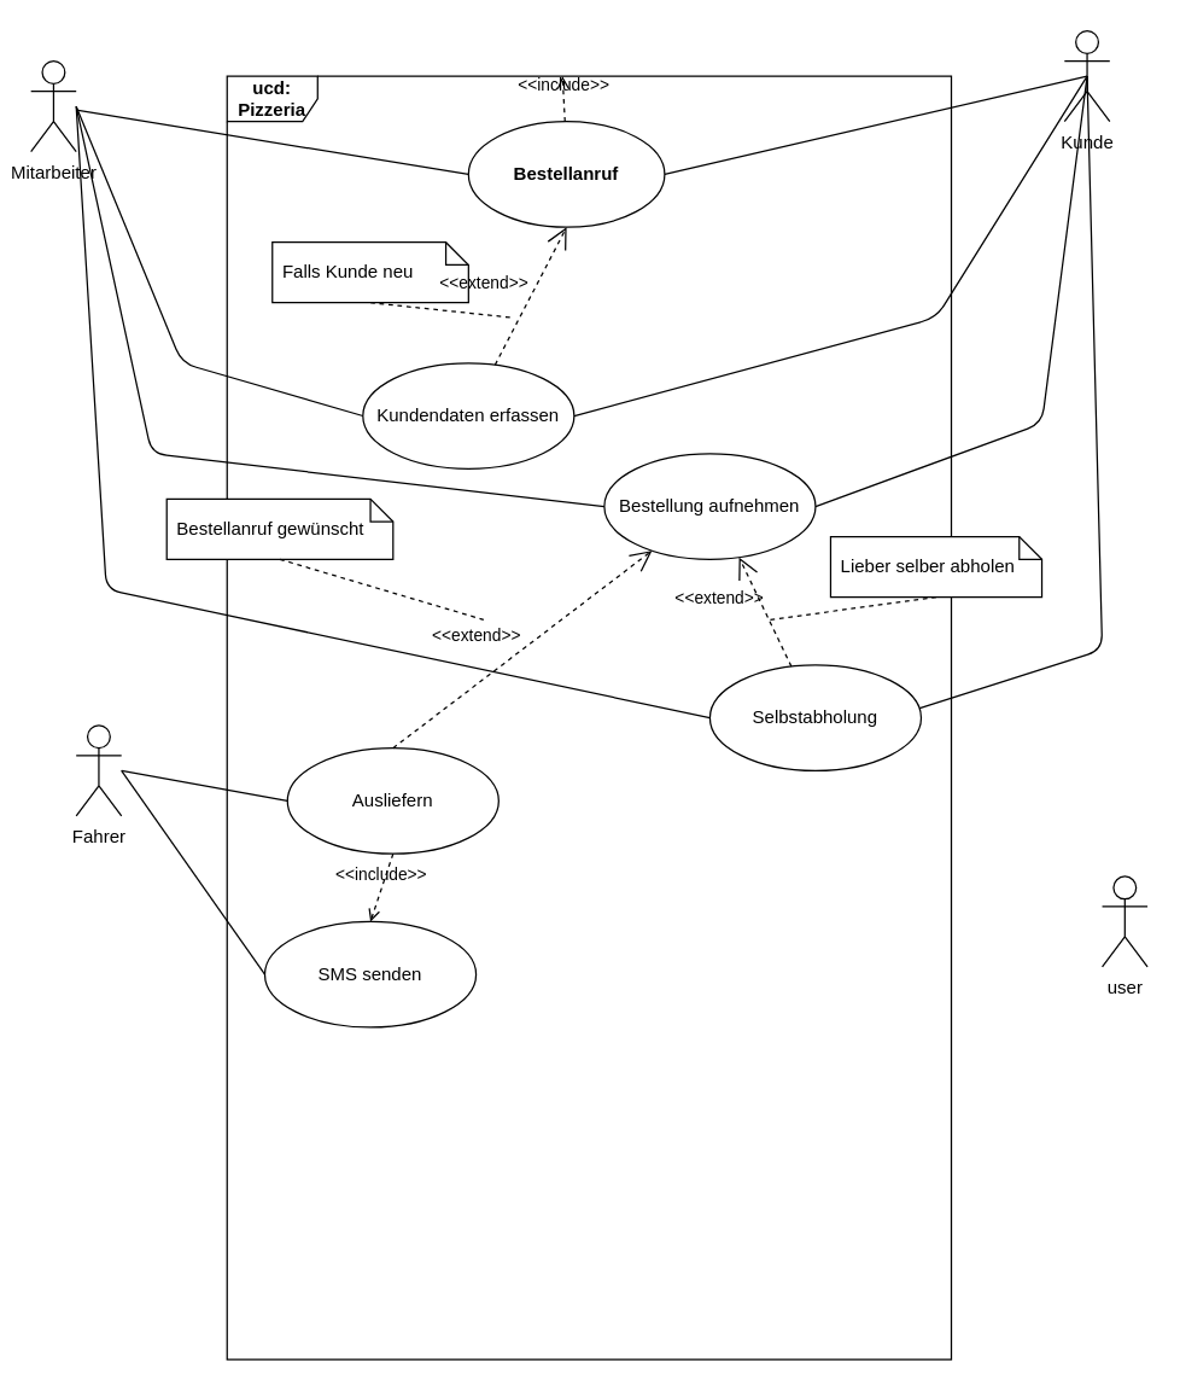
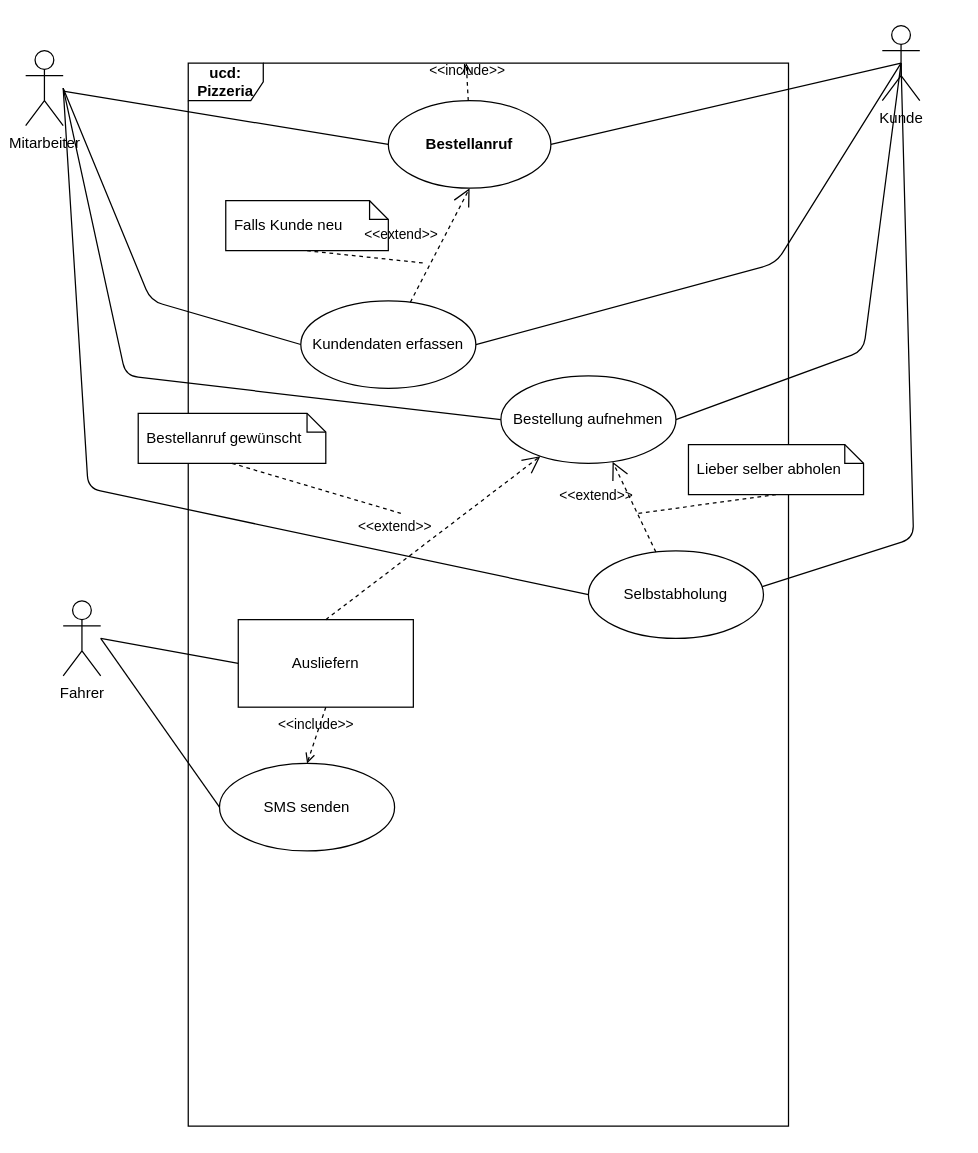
  <mxCell id="0" />
  <mxCell id="1" parent="0" />
  <mxCell id="2" value="&lt;b&gt;ucd: Pizzeria&lt;/b&gt;" style="shape=umlFrame;whiteSpace=wrap;html=1;" parent="1" vertex="1"><mxGeometry x="150" y="50" width="480" height="850" as="geometry" /></mxCell>
  <mxCell id="3" style="edgeStyle=none;html=1;" parent="1" source="4" edge="1"><mxGeometry relative="1" as="geometry"><mxPoint x="50" y="70" as="targetPoint" /></mxGeometry></mxCell>
  <mxCell id="4" value="Mitarbeiter" style="shape=umlActor;html=1;verticalLabelPosition=bottom;verticalAlign=top;align=center;" parent="1" vertex="1"><mxGeometry x="20" y="40" width="30" height="60" as="geometry" /></mxCell>
  <mxCell id="5" value="Kunde" style="shape=umlActor;html=1;verticalLabelPosition=bottom;verticalAlign=top;align=center;" parent="1" vertex="1"><mxGeometry x="705" y="20" width="30" height="60" as="geometry" /></mxCell>
  <mxCell id="6" value="Bestellanruf" style="shape=ellipse;html=1;strokeWidth=1;fontStyle=1;whiteSpace=wrap;align=center;perimeter=ellipsePerimeter;" parent="1" vertex="1"><mxGeometry x="310" y="80" width="130" height="70" as="geometry" /></mxCell>
  <mxCell id="7" value="" style="edgeStyle=none;html=1;endArrow=none;verticalAlign=bottom;exitX=0;exitY=0.5;exitDx=0;exitDy=0;" parent="1" source="6" target="4" edge="1"><mxGeometry width="160" relative="1" as="geometry"><mxPoint x="480" y="150" as="sourcePoint" /><mxPoint x="640" y="150" as="targetPoint" /></mxGeometry></mxCell>
  <mxCell id="8" value="Kundendaten erfassen" style="ellipse;whiteSpace=wrap;html=1;strokeWidth=1;" parent="1" vertex="1"><mxGeometry x="240" y="240" width="140" height="70" as="geometry" /></mxCell>
  <mxCell id="9" value="Falls Kunde neu" style="shape=note;size=15;spacingLeft=5;align=left;whiteSpace=wrap;strokeWidth=1;" parent="1" vertex="1"><mxGeometry x="180" y="160" width="130" height="40" as="geometry" /></mxCell>
  <mxCell id="10" value="&amp;lt;&amp;lt;extend&amp;gt;&amp;gt;" style="align=right;html=1;verticalAlign=bottom;rounded=0;labelBackgroundColor=none;endArrow=open;endSize=12;dashed=1;entryX=0.5;entryY=1;entryDx=0;entryDy=0;" parent="1" source="8" target="6" edge="1"><mxGeometry relative="1" as="geometry"><mxPoint x="378" y="150" as="targetPoint" /><mxPoint x="393" y="270" as="sourcePoint" /></mxGeometry></mxCell>
  <mxCell id="11" value="" style="edgeStyle=none;html=1;endArrow=none;rounded=0;labelBackgroundColor=none;dashed=1;exitX=0.5;exitY=1;" parent="1" source="9" edge="1"><mxGeometry relative="1" as="geometry"><mxPoint x="340" y="210" as="targetPoint" /></mxGeometry></mxCell>
  <mxCell id="12" value="" style="edgeStyle=none;html=1;endArrow=none;verticalAlign=bottom;entryX=0.5;entryY=0.5;entryDx=0;entryDy=0;entryPerimeter=0;exitX=1;exitY=0.5;exitDx=0;exitDy=0;" parent="1" source="6" target="5" edge="1"><mxGeometry width="160" relative="1" as="geometry"><mxPoint x="470" y="50" as="sourcePoint" /><mxPoint x="630" y="50" as="targetPoint" /></mxGeometry></mxCell>
  <mxCell id="13" value="" style="edgeStyle=none;html=1;endArrow=none;verticalAlign=bottom;entryX=0.5;entryY=0.5;entryDx=0;entryDy=0;entryPerimeter=0;exitX=1;exitY=0.5;exitDx=0;exitDy=0;" parent="1" source="8" target="5" edge="1"><mxGeometry width="160" relative="1" as="geometry"><mxPoint x="470" y="130" as="sourcePoint" /><mxPoint x="630" y="130" as="targetPoint" /><Array as="points"><mxPoint x="620" y="210" /></Array></mxGeometry></mxCell>
  <mxCell id="14" value="" style="edgeStyle=none;html=1;endArrow=none;verticalAlign=bottom;entryX=0;entryY=0.5;entryDx=0;entryDy=0;" parent="1" target="8" edge="1"><mxGeometry width="160" relative="1" as="geometry"><mxPoint x="50" y="70" as="sourcePoint" /><mxPoint x="190" y="200" as="targetPoint" /><Array as="points"><mxPoint x="120" y="240" /></Array></mxGeometry></mxCell>
  <mxCell id="15" value="Bestellung aufnehmen" style="ellipse;whiteSpace=wrap;html=1;strokeWidth=1;" parent="1" vertex="1"><mxGeometry x="400" y="300" width="140" height="70" as="geometry" /></mxCell>
  <mxCell id="16" value="&amp;lt;&amp;lt;include&amp;gt;&amp;gt;" style="edgeStyle=none;html=1;endArrow=open;verticalAlign=bottom;dashed=1;labelBackgroundColor=none;" parent="1" source="6" target="2" edge="1"><mxGeometry width="160" relative="1" as="geometry"><mxPoint x="470" y="220" as="sourcePoint" /><mxPoint x="630" y="220" as="targetPoint" /></mxGeometry></mxCell>
- <mxCell id="17" value="Ausliefern" style="ellipse;whiteSpace=wrap;html=1;strokeWidth=1;" parent="1" vertex="1"><mxGeometry x="190" y="495" width="140" height="70" as="geometry" /></mxCell>
+ <mxCell id="17" value="Ausliefern" style="whiteSpace=wrap;html=1;strokeWidth=1;rounded=0;" parent="1" vertex="1"><mxGeometry x="190" y="495" width="140" height="70" as="geometry" /></mxCell>
  <mxCell id="18" value="Selbstabholung" style="ellipse;whiteSpace=wrap;html=1;strokeWidth=1;" parent="1" vertex="1"><mxGeometry x="470" y="440" width="140" height="70" as="geometry" /></mxCell>
  <mxCell id="19" value="Fahrer" style="shape=umlActor;verticalLabelPosition=bottom;verticalAlign=top;html=1;strokeWidth=1;" parent="1" vertex="1"><mxGeometry x="50" y="480" width="30" height="60" as="geometry" /></mxCell>
  <mxCell id="20" value="Bestellanruf gewünscht" style="shape=note;size=15;spacingLeft=5;align=left;whiteSpace=wrap;strokeWidth=1;" parent="1" vertex="1"><mxGeometry x="110" y="330" width="150" height="40" as="geometry" /></mxCell>
  <mxCell id="21" value="&amp;lt;&amp;lt;extend&amp;gt;&amp;gt;" style="align=right;html=1;verticalAlign=bottom;rounded=0;labelBackgroundColor=none;endArrow=open;endSize=12;dashed=1;exitX=0.5;exitY=0;exitDx=0;exitDy=0;" parent="1" source="17" target="15" edge="1"><mxGeometry relative="1" as="geometry"><mxPoint x="40" y="400" as="targetPoint" /><mxPoint x="200" y="400" as="sourcePoint" /></mxGeometry></mxCell>
  <mxCell id="22" value="" style="edgeStyle=none;html=1;endArrow=none;rounded=0;labelBackgroundColor=none;dashed=1;exitX=0.5;exitY=1;" parent="1" source="20" edge="1"><mxGeometry relative="1" as="geometry"><mxPoint x="320" y="410" as="targetPoint" /></mxGeometry></mxCell>
  <mxCell id="23" value="Lieber selber abholen" style="shape=note;size=15;spacingLeft=5;align=left;whiteSpace=wrap;strokeWidth=1;" parent="1" vertex="1"><mxGeometry x="550" y="355" width="140" height="40" as="geometry" /></mxCell>
  <mxCell id="24" value="&amp;lt;&amp;lt;extend&amp;gt;&amp;gt;" style="align=right;html=1;verticalAlign=bottom;rounded=0;labelBackgroundColor=none;endArrow=open;endSize=12;dashed=1;entryX=0.638;entryY=0.981;entryDx=0;entryDy=0;entryPerimeter=0;" parent="1" source="18" target="15" edge="1"><mxGeometry relative="1" as="geometry"><mxPoint x="530" y="380" as="targetPoint" /><mxPoint x="690" y="380" as="sourcePoint" /></mxGeometry></mxCell>
  <mxCell id="25" value="" style="edgeStyle=none;html=1;endArrow=none;rounded=0;labelBackgroundColor=none;dashed=1;exitX=0.5;exitY=1;" parent="1" source="23" edge="1"><mxGeometry relative="1" as="geometry"><mxPoint x="510" y="410" as="targetPoint" /></mxGeometry></mxCell>
  <mxCell id="26" value="SMS senden" style="ellipse;whiteSpace=wrap;html=1;strokeWidth=1;" parent="1" vertex="1"><mxGeometry x="175" y="610" width="140" height="70" as="geometry" /></mxCell>
  <mxCell id="27" value="&amp;lt;&amp;lt;include&amp;gt;&amp;gt;" style="edgeStyle=none;html=1;endArrow=open;verticalAlign=bottom;dashed=1;labelBackgroundColor=none;entryX=0.5;entryY=0;entryDx=0;entryDy=0;exitX=0.5;exitY=1;exitDx=0;exitDy=0;" parent="1" source="17" target="26" edge="1"><mxGeometry width="160" relative="1" as="geometry"><mxPoint x="260" y="510" as="sourcePoint" /><mxPoint x="420" y="510" as="targetPoint" /></mxGeometry></mxCell>
  <mxCell id="28" value="" style="edgeStyle=none;html=1;endArrow=none;verticalAlign=bottom;entryX=0;entryY=0.5;entryDx=0;entryDy=0;" parent="1" target="17" edge="1"><mxGeometry width="160" relative="1" as="geometry"><mxPoint x="80" y="510" as="sourcePoint" /><mxPoint x="190" y="480" as="targetPoint" /></mxGeometry></mxCell>
  <mxCell id="29" value="" style="edgeStyle=none;html=1;endArrow=none;verticalAlign=bottom;entryX=0;entryY=0.5;entryDx=0;entryDy=0;" parent="1" target="26" edge="1"><mxGeometry width="160" relative="1" as="geometry"><mxPoint x="80" y="510" as="sourcePoint" /><mxPoint x="420" y="510" as="targetPoint" /></mxGeometry></mxCell>
  <mxCell id="30" value="" style="edgeStyle=none;html=1;endArrow=none;verticalAlign=bottom;entryX=0.5;entryY=0.5;entryDx=0;entryDy=0;entryPerimeter=0;exitX=1;exitY=0.5;exitDx=0;exitDy=0;" parent="1" source="15" target="5" edge="1"><mxGeometry width="160" relative="1" as="geometry"><mxPoint x="390" y="285" as="sourcePoint" /><mxPoint x="745" y="70" as="targetPoint" /><Array as="points"><mxPoint x="690" y="280" /></Array></mxGeometry></mxCell>
  <mxCell id="31" value="" style="edgeStyle=none;html=1;endArrow=none;verticalAlign=bottom;entryX=0;entryY=0.5;entryDx=0;entryDy=0;" parent="1" target="15" edge="1"><mxGeometry width="160" relative="1" as="geometry"><mxPoint x="50" y="70" as="sourcePoint" /><mxPoint x="250" y="285" as="targetPoint" /><Array as="points"><mxPoint x="100" y="300" /></Array></mxGeometry></mxCell>
  <mxCell id="32" value="" style="edgeStyle=none;html=1;endArrow=none;verticalAlign=bottom;entryX=0.5;entryY=0.5;entryDx=0;entryDy=0;entryPerimeter=0;exitX=0.993;exitY=0.408;exitDx=0;exitDy=0;exitPerimeter=0;" parent="1" source="18" target="5" edge="1"><mxGeometry width="160" relative="1" as="geometry"><mxPoint x="550" y="345" as="sourcePoint" /><mxPoint x="745" y="70" as="targetPoint" /><Array as="points"><mxPoint x="730" y="430" /></Array></mxGeometry></mxCell>
  <mxCell id="33" value="" style="edgeStyle=none;html=1;endArrow=none;verticalAlign=bottom;entryX=0;entryY=0.5;entryDx=0;entryDy=0;" parent="1" target="18" edge="1"><mxGeometry width="160" relative="1" as="geometry"><mxPoint x="50" y="70" as="sourcePoint" /><mxPoint x="410" y="345" as="targetPoint" /><Array as="points"><mxPoint x="70" y="390" /></Array></mxGeometry></mxCell>
- <mxCell id="34" value="user" style="shape=umlActor;verticalLabelPosition=bottom;verticalAlign=top;html=1;outlineConnect=0;" vertex="1" parent="1"><mxGeometry x="730" y="580" width="30" height="60" as="geometry" /></mxCell>
